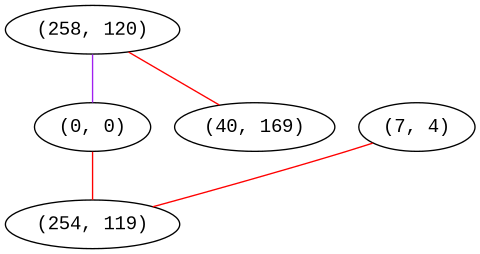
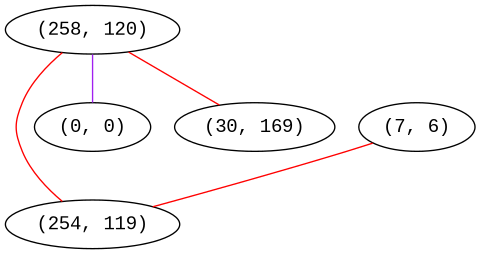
  graph {
    fontname="Liberation Mono"
    node [fontname="Liberation Mono"]
    edge [color=red fontname="Liberation Mono" weight=1]
    "(258, 120)"
    "(254, 119)"
    "(0, 0)"
-   "(30, 169)" [label="(40, 169)"]
-   "(7, 6)" [label="(7, 4)"]
-   "(0, 0)" -- "(254, 119)"
+   "(30, 169)"
+   "(7, 6)"
+   "(258, 120)" -- "(254, 119)"
    "(258, 120)" -- "(0, 0)" [color=purple weight=4]
    "(258, 120)" -- "(30, 169)"
    "(7, 6)" -- "(254, 119)"
  }
